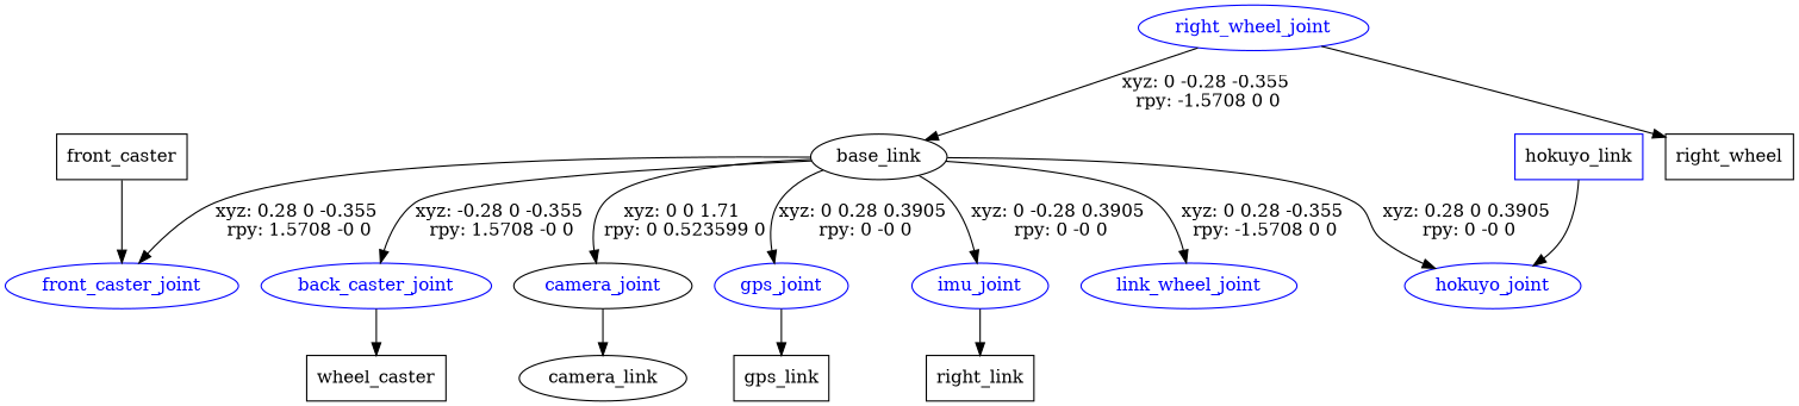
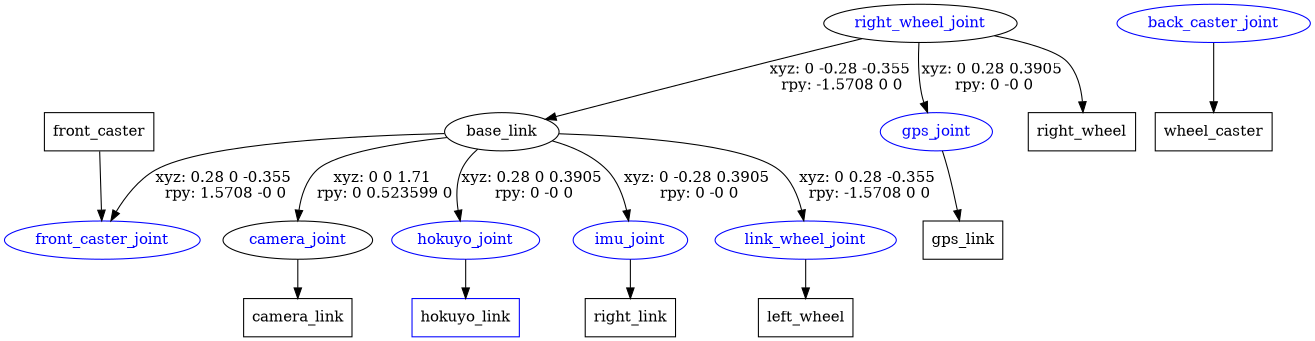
  digraph {
    node [shape=ellipse]
    n1 [label=base_link]
    back_caster_joint [color=blue fontcolor=blue]
    camera_joint [color=black fontcolor=blue]
    front_caster_joint [color=blue fontcolor=blue]
    gps_joint [color=blue fontcolor=blue]
    hokuyo_joint [color=blue fontcolor=blue]
    imu_joint [color=blue fontcolor=blue]
    n8 [color=blue fontcolor=blue label=link_wheel_joint]
    n9 [label=wheel_caster shape=box]
-   n10 [label=camera_link]
+   n10 [label=camera_link shape=box]
    n11 [label=gps_link shape=box]
    n12 [color=blue label=hokuyo_link shape=box]
    n13 [label=right_link shape=box]
-   right_wheel_joint [color=blue fontcolor=blue]
+   n14 [label=left_wheel shape=box]
+   right_wheel_joint [color=black fontcolor=blue]
    n16 [label=right_wheel shape=box]
    n17 [label=front_caster shape=box]
-   n1 -> back_caster_joint [label="xyz: -0.28 0 -0.355 \nrpy: 1.5708 -0 0"]
    n1 -> camera_joint [label="xyz: 0 0 1.71 \nrpy: 0 0.523599 0"]
    n1 -> front_caster_joint [label="xyz: 0.28 0 -0.355 \nrpy: 1.5708 -0 0"]
-   n1 -> gps_joint [label="xyz: 0 0.28 0.3905 \nrpy: 0 -0 0"]
+   right_wheel_joint -> gps_joint [label="xyz: 0 0.28 0.3905 \nrpy: 0 -0 0"]
    n1 -> hokuyo_joint [label="xyz: 0.28 0 0.3905 \nrpy: 0 -0 0"]
    n1 -> imu_joint [label="xyz: 0 -0.28 0.3905 \nrpy: 0 -0 0"]
    n1 -> n8 [label="xyz: 0 0.28 -0.355 \nrpy: -1.5708 0 0"]
    back_caster_joint -> n9
    camera_joint -> n10
    gps_joint -> n11
-   n12 -> hokuyo_joint
+   hokuyo_joint -> n12
    imu_joint -> n13
+   n8 -> n14
    right_wheel_joint -> n1 [label="xyz: 0 -0.28 -0.355 \nrpy: -1.5708 0 0"]
    right_wheel_joint -> n16
    n17 -> front_caster_joint
  }
